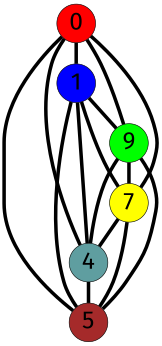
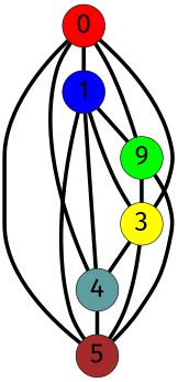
  graph {
    fontname="Fira Sans"
    splines=true
    node [color=black fixedsize=true fontname="Fira Sans" fontsize=42 penwidth=1 shape=circle style=filled]
    edge [color=black fontname="Fira Sans" penwidth=6 style=bold]
    0 [fillcolor=red height=0.91667 width=0.91667]
    1 [fillcolor=blue height=0.91667 width=0.91667]
    n3 [fillcolor=green height=0.91667 label=9 width=0.91667]
-   3 [fillcolor=yellow height=0.91667 width=0.91667 label=7]
+   3 [fillcolor=yellow height=0.91667 width=0.91667]
    4 [fillcolor=cadetblue height=0.91667 width=0.91667]
    5 [fillcolor=brown height=0.91667 width=0.91667]
    0 -- 1
    0 -- n3
    0 -- 3
    0 -- 4
    0 -- 5
    1 -- n3
    1 -- 3
    1 -- 4
    1 -- 5
    n3 -- 3
-   n3 -- 4
    n3 -- 5
    3 -- 4
    3 -- 5
    4 -- 5
  }
